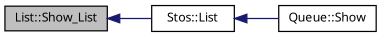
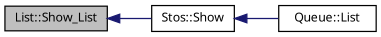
  digraph {
    fontname="Noto Sans"
    rankdir=LR
    node [color=black fillcolor=white fontname="Noto Sans" fontsize=10 shape=record style=filled]
    edge [color=midnightblue dir=back fontname="Noto Sans" fontsize=10 labelfontname=Helvetica labelfontsize=10 style=solid]
    n1 [fillcolor=grey75 fontcolor=black height=0.2 label="List::Show_List" width=0.4]
-   n2 [height=0.2 label="Stos::List" width=0.4]
-   n3 [height=0.2 label="Queue::Show" width=0.4]
+   n2 [height=0.2 label="Stos::Show" width=0.4]
+   n3 [height=0.2 label="Queue::List" width=0.4]
    n1 -> n2
    n2 -> n3
  }
